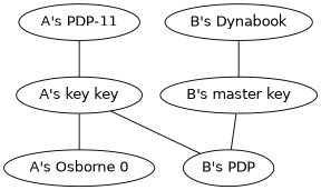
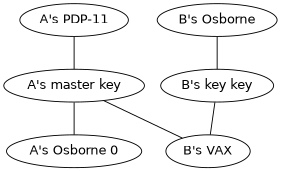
  graph {
    fontname="DejaVu Sans"
    node [fontname="DejaVu Sans"]
    edge [fontname="DejaVu Sans"]
    n1 [label="A's PDP-11"]
-   n2 [label="A's key key"]
+   n2 [label="A's master key"]
    n3 [label="A's Osborne 0"]
-   n4 [label="B's PDP"]
-   n5 [label="B's master key"]
-   n6 [label="B's Dynabook"]
+   n4 [label="B's VAX"]
+   n5 [label="B's key key"]
+   n6 [label="B's Osborne"]
    n1 -- n2
    n2 -- n3
    n2 -- n4
    n5 -- n4
    n6 -- n5
  }
